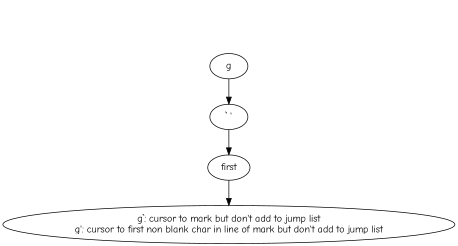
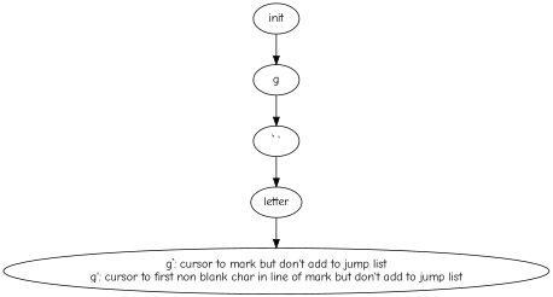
  digraph {
    fontname="Comic Neue"
    node [fontname="Comic Neue"]
    edge [fontname="Comic Neue"]
    n1 [label="g`: cursor to mark but don't add to jump list\ng': cursor to first non blank char in line of mark but don't add to jump list"]
+   n2 [label=init]
    n3 [label=g]
    n4 [label="` '"]
-   n5 [label=first]
+   n5 [label=letter]
+   n2 -> n3
    n3 -> n4
    n4 -> n5
    n5 -> n1
  }
